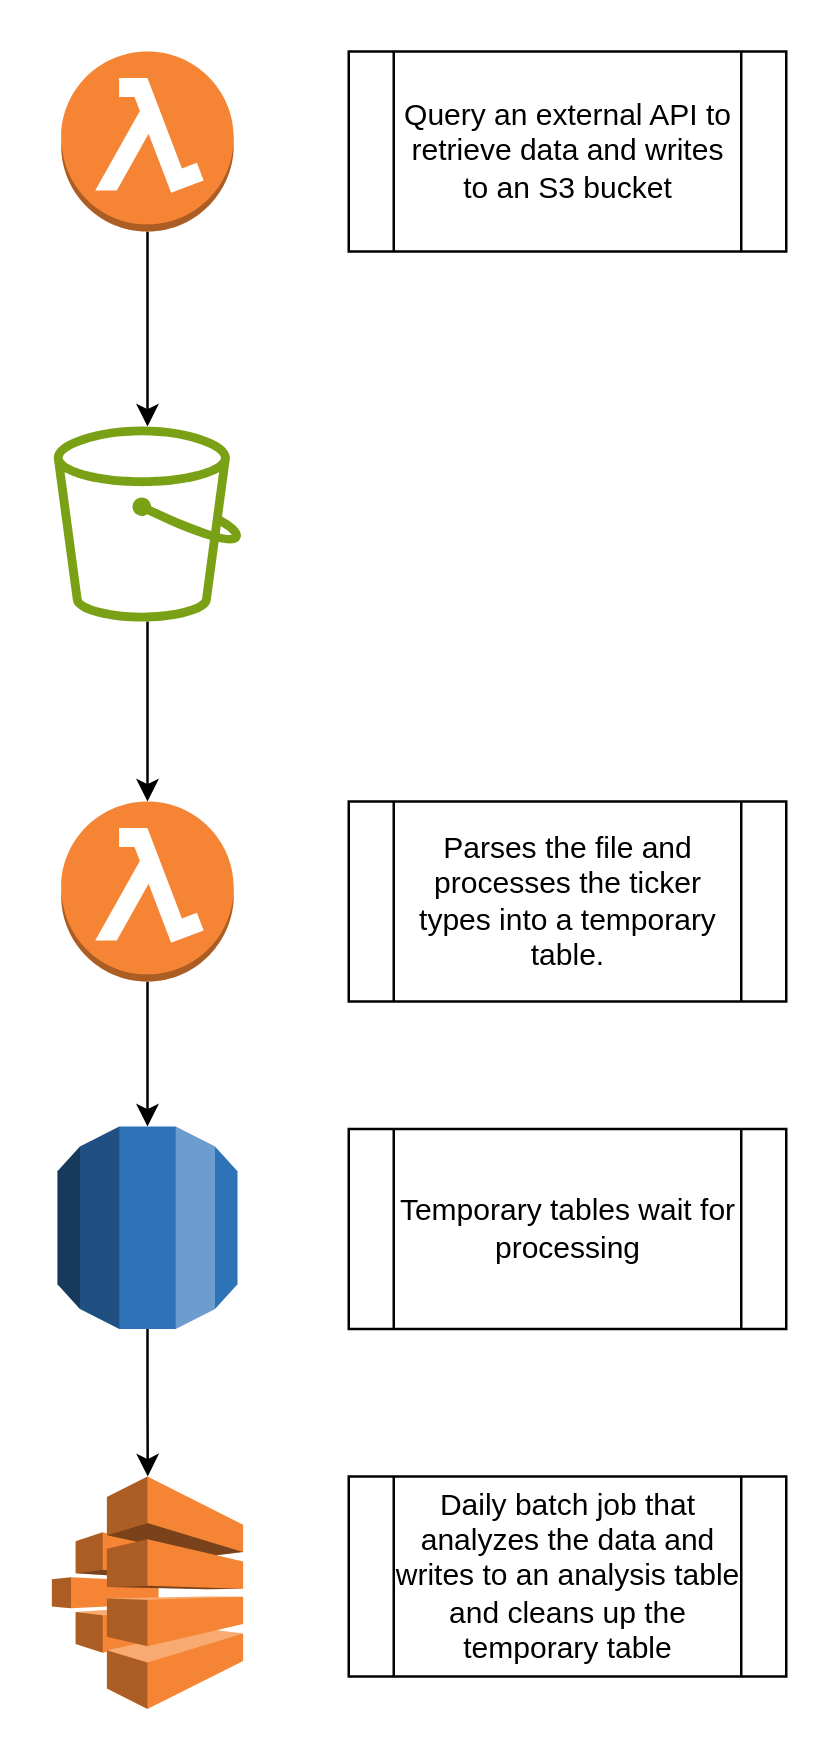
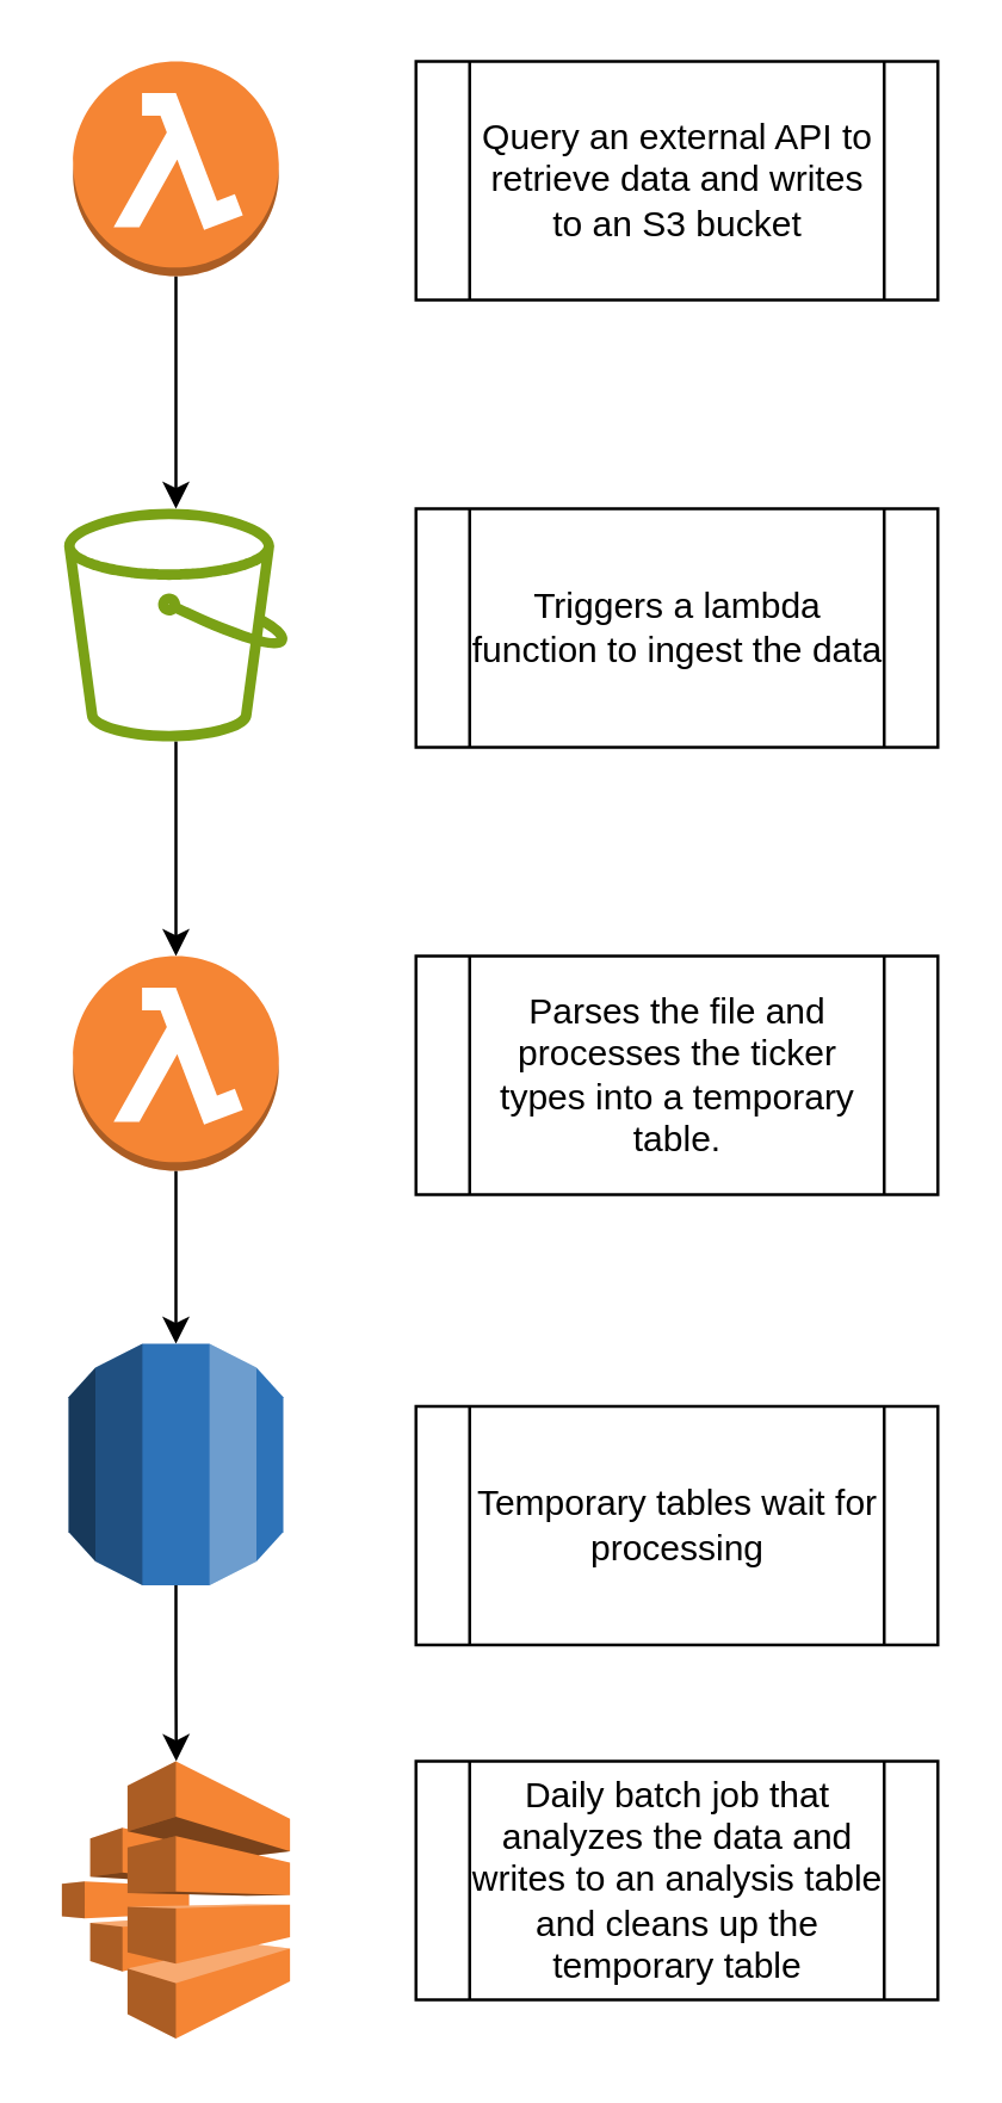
  <mxCell id="0" />
  <mxCell id="1" parent="0" />
  <mxCell id="2" value="" style="edgeStyle=orthogonalEdgeStyle;rounded=0;orthogonalLoop=1;jettySize=auto;html=1;" edge="1" parent="1" source="3" target="9"><mxGeometry relative="1" as="geometry" /></mxCell>
  <mxCell id="3" value="" style="sketch=0;outlineConnect=0;fontColor=#232F3E;gradientColor=none;fillColor=#7AA116;strokeColor=none;dashed=0;verticalLabelPosition=bottom;verticalAlign=top;align=center;html=1;fontSize=12;fontStyle=0;aspect=fixed;pointerEvents=1;shape=mxgraph.aws4.bucket;" vertex="1" parent="1"><mxGeometry x="21" y="170" width="75" height="78" as="geometry" /></mxCell>
  <mxCell id="4" value="Query an external API to retrieve data and writes to an S3 bucket" style="shape=process;whiteSpace=wrap;html=1;backgroundOutline=1;" vertex="1" parent="1"><mxGeometry x="139" y="20" width="175" height="80" as="geometry" /></mxCell>
  <mxCell id="5" value="Parses the file and processes the ticker types into a temporary table." style="shape=process;whiteSpace=wrap;html=1;backgroundOutline=1;" vertex="1" parent="1"><mxGeometry x="139" y="320" width="175" height="80" as="geometry" /></mxCell>
  <mxCell id="6" value="" style="edgeStyle=orthogonalEdgeStyle;rounded=0;orthogonalLoop=1;jettySize=auto;html=1;" edge="1" parent="1" source="7" target="3"><mxGeometry relative="1" as="geometry" /></mxCell>
  <mxCell id="7" value="" style="outlineConnect=0;dashed=0;verticalLabelPosition=bottom;verticalAlign=top;align=center;html=1;shape=mxgraph.aws3.lambda_function;fillColor=#F58534;gradientColor=none;" vertex="1" parent="1"><mxGeometry x="24" y="20" width="69" height="72" as="geometry" /></mxCell>
  <mxCell id="8" value="" style="edgeStyle=orthogonalEdgeStyle;rounded=0;orthogonalLoop=1;jettySize=auto;html=1;" edge="1" parent="1" source="9" target="15"><mxGeometry relative="1" as="geometry" /></mxCell>
  <mxCell id="9" value="" style="outlineConnect=0;dashed=0;verticalLabelPosition=bottom;verticalAlign=top;align=center;html=1;shape=mxgraph.aws3.lambda_function;fillColor=#F58534;gradientColor=none;" vertex="1" parent="1"><mxGeometry x="24" y="320" width="69" height="72" as="geometry" /></mxCell>
- <mxCell id="11" value="Temporary tables wait&lt;span style=&quot;background-color: transparent; color: light-dark(rgb(0, 0, 0), rgb(255, 255, 255));&quot;&gt;&amp;nbsp;for processing&lt;/span&gt;" style="shape=process;whiteSpace=wrap;html=1;backgroundOutline=1;" vertex="1" parent="1"><mxGeometry x="139" y="451" width="175" height="80" as="geometry" /></mxCell>
+ <mxCell id="10" value="Triggers a lambda function to ingest the data" style="shape=process;whiteSpace=wrap;html=1;backgroundOutline=1;" vertex="1" parent="1"><mxGeometry x="139" y="170" width="175" height="80" as="geometry" /></mxCell>
+ <mxCell id="11" value="Temporary tables wait&lt;span style=&quot;background-color: transparent; color: light-dark(rgb(0, 0, 0), rgb(255, 255, 255));&quot;&gt;&amp;nbsp;for processing&lt;/span&gt;" style="shape=process;whiteSpace=wrap;html=1;backgroundOutline=1;" vertex="1" parent="1"><mxGeometry x="139" y="471" width="175" height="80" as="geometry" /></mxCell>
  <mxCell id="12" value="Daily batch job that analyzes the data and writes to an analysis table and cleans up the temporary table" style="shape=process;whiteSpace=wrap;html=1;backgroundOutline=1;" vertex="1" parent="1"><mxGeometry x="139" y="590" width="175" height="80" as="geometry" /></mxCell>
  <mxCell id="13" value="" style="outlineConnect=0;dashed=0;verticalLabelPosition=bottom;verticalAlign=top;align=center;html=1;shape=mxgraph.aws3.batch;fillColor=#F58534;gradientColor=none;" vertex="1" parent="1"><mxGeometry x="20.25" y="590" width="76.5" height="93" as="geometry" /></mxCell>
  <mxCell id="14" value="" style="edgeStyle=orthogonalEdgeStyle;rounded=0;orthogonalLoop=1;jettySize=auto;html=1;" edge="1" parent="1" source="15" target="13"><mxGeometry relative="1" as="geometry" /></mxCell>
  <mxCell id="15" value="" style="outlineConnect=0;dashed=0;verticalLabelPosition=bottom;verticalAlign=top;align=center;html=1;shape=mxgraph.aws3.rds;fillColor=#2E73B8;gradientColor=none;" vertex="1" parent="1"><mxGeometry x="22.5" y="450" width="72" height="81" as="geometry" /></mxCell>
